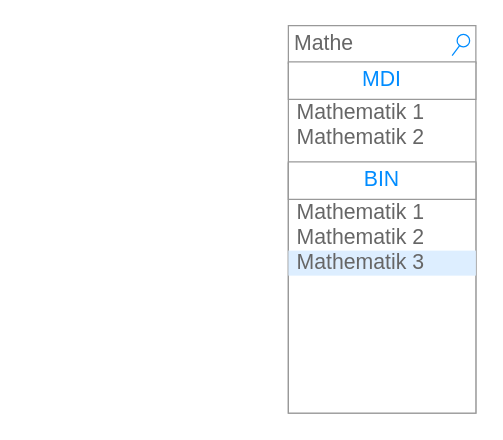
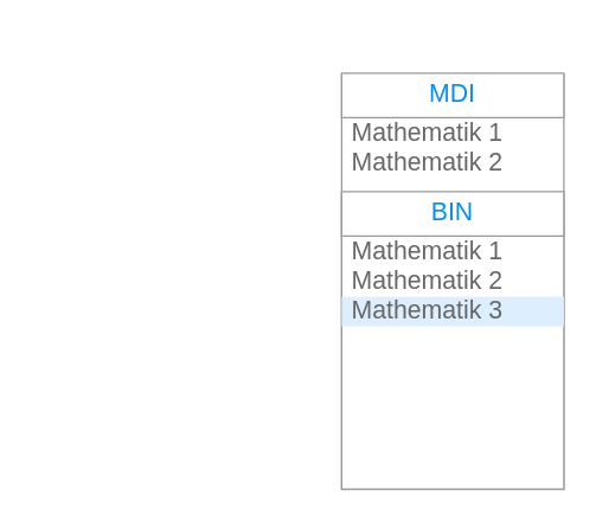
  <mxCell id="0" />
  <mxCell id="1" parent="0" />
  <mxCell id="2" value="" style="strokeWidth=1;shadow=0;dashed=0;align=center;html=1;shape=mxgraph.mockup.navigation.anchor;fontSize=17;fontColor=#666666;fontStyle=1;" parent="1" vertex="1"><mxGeometry x="20" y="20" width="60" height="30" as="geometry" /></mxCell>
- <mxCell id="3" value="Mathe" style="strokeWidth=1;shadow=0;dashed=0;align=center;html=1;shape=mxgraph.mockup.forms.searchBox;strokeColor=#999999;mainText=;strokeColor2=#008cff;fontColor=#666666;fontSize=17;align=left;spacingLeft=3;whiteSpace=wrap;" parent="1" vertex="1"><mxGeometry x="230" y="20" width="150" height="30" as="geometry" /></mxCell>
  <mxCell id="4" value="" style="strokeWidth=1;shadow=0;dashed=0;align=center;html=1;shape=mxgraph.mockup.forms.rrect;rSize=0;strokeColor=#999999;fillColor=#ffffff;" vertex="1" parent="1"><mxGeometry x="230" y="50" width="150" height="280" as="geometry" /></mxCell>
  <mxCell id="5" value="MDI" style="strokeWidth=1;shadow=0;dashed=0;align=center;html=1;shape=mxgraph.mockup.forms.rrect;rSize=0;strokeColor=#999999;fontColor=#008cff;fontSize=17;fillColor=#ffffff;resizeWidth=1;whiteSpace=wrap;" vertex="1" parent="4"><mxGeometry width="150" height="30" relative="1" as="geometry"><mxPoint y="-1" as="offset" /></mxGeometry></mxCell>
  <mxCell id="6" value="Mathematik 1" style="strokeWidth=1;shadow=0;dashed=0;align=center;html=1;shape=mxgraph.mockup.forms.anchor;fontSize=17;fontColor=#666666;align=left;spacingLeft=5;resizeWidth=1;whiteSpace=wrap;" vertex="1" parent="4"><mxGeometry width="150" height="20" relative="1" as="geometry"><mxPoint y="30" as="offset" /></mxGeometry></mxCell>
  <mxCell id="7" value="Mathematik 2" style="strokeWidth=1;shadow=0;dashed=0;align=center;html=1;shape=mxgraph.mockup.forms.anchor;fontSize=17;fontColor=#666666;align=left;spacingLeft=5;resizeWidth=1;whiteSpace=wrap;" vertex="1" parent="4"><mxGeometry width="150" height="20" relative="1" as="geometry"><mxPoint y="50" as="offset" /></mxGeometry></mxCell>
  <mxCell id="8" value="" style="strokeWidth=1;shadow=0;dashed=0;align=center;html=1;shape=mxgraph.mockup.forms.rrect;rSize=0;strokeColor=#999999;fillColor=#ffffff;" vertex="1" parent="4"><mxGeometry y="80" width="150" height="200" as="geometry" /></mxCell>
  <mxCell id="9" value="BIN" style="strokeWidth=1;shadow=0;dashed=0;align=center;html=1;shape=mxgraph.mockup.forms.rrect;rSize=0;strokeColor=#999999;fontColor=#008cff;fontSize=17;fillColor=#ffffff;resizeWidth=1;whiteSpace=wrap;" vertex="1" parent="8"><mxGeometry width="150" height="30" relative="1" as="geometry"><mxPoint y="-1" as="offset" /></mxGeometry></mxCell>
  <mxCell id="10" value="Mathematik 1" style="strokeWidth=1;shadow=0;dashed=0;align=center;html=1;shape=mxgraph.mockup.forms.anchor;fontSize=17;fontColor=#666666;align=left;spacingLeft=5;resizeWidth=1;whiteSpace=wrap;" vertex="1" parent="8"><mxGeometry width="150" height="20" relative="1" as="geometry"><mxPoint y="30" as="offset" /></mxGeometry></mxCell>
  <mxCell id="11" value="Mathematik 2" style="strokeWidth=1;shadow=0;dashed=0;align=center;html=1;shape=mxgraph.mockup.forms.anchor;fontSize=17;fontColor=#666666;align=left;spacingLeft=5;resizeWidth=1;whiteSpace=wrap;" vertex="1" parent="8"><mxGeometry width="150" height="20" relative="1" as="geometry"><mxPoint y="50" as="offset" /></mxGeometry></mxCell>
  <mxCell id="12" value="Mathematik 3" style="strokeWidth=1;shadow=0;dashed=0;align=center;html=1;shape=mxgraph.mockup.forms.rrect;rSize=0;fontSize=17;fontColor=#666666;align=left;spacingLeft=5;fillColor=#ddeeff;strokeColor=none;resizeWidth=1;whiteSpace=wrap;" vertex="1" parent="8"><mxGeometry width="150" height="20" relative="1" as="geometry"><mxPoint y="70" as="offset" /></mxGeometry></mxCell>
